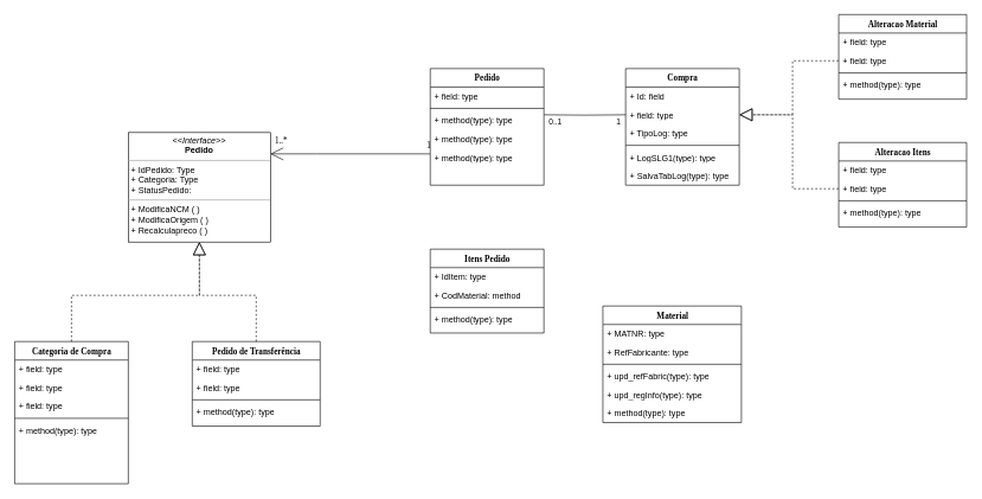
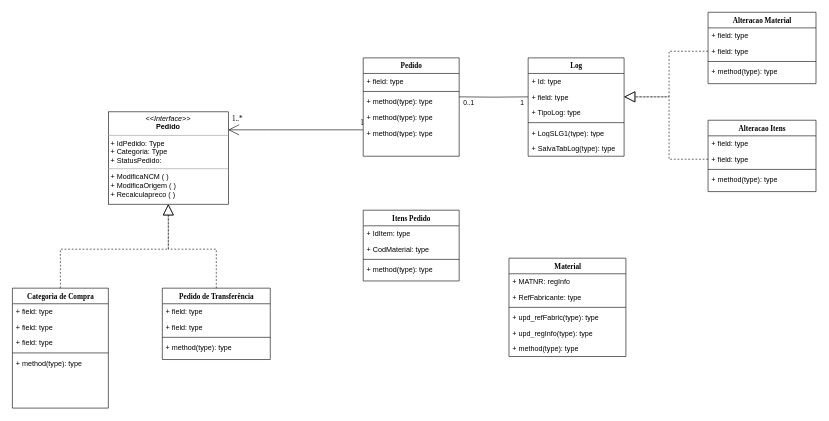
  <mxCell id="0" />
  <mxCell id="1" parent="0" />
  <mxCell id="2" style="edgeStyle=orthogonalEdgeStyle;rounded=0;orthogonalLoop=1;jettySize=auto;html=1;entryX=0.5;entryY=1;entryDx=0;entryDy=0;dashed=1;strokeColor=default;align=center;verticalAlign=middle;fontFamily=Verdana;fontSize=12;fontColor=default;labelBackgroundColor=none;startArrow=none;startFill=0;startSize=8;endArrow=block;endFill=0;endSize=16;" edge="1" parent="1" source="3" target="29"><mxGeometry relative="1" as="geometry" /></mxCell>
  <mxCell id="3" value="Categoria de Compra" style="swimlane;html=1;fontStyle=1;align=center;verticalAlign=top;childLayout=stackLayout;horizontal=1;startSize=26;horizontalStack=0;resizeParent=1;resizeLast=0;collapsible=1;marginBottom=0;swimlaneFillColor=#ffffff;rounded=0;shadow=0;comic=0;labelBackgroundColor=none;strokeWidth=1;fillColor=none;fontFamily=Verdana;fontSize=12" parent="1" vertex="1"><mxGeometry x="20" y="480" width="160" height="200" as="geometry" /></mxCell>
  <mxCell id="4" value="+ field: type" style="text;html=1;strokeColor=none;fillColor=none;align=left;verticalAlign=top;spacingLeft=4;spacingRight=4;whiteSpace=wrap;overflow=hidden;rotatable=0;points=[[0,0.5],[1,0.5]];portConstraint=eastwest;" parent="3" vertex="1"><mxGeometry y="26" width="160" height="26" as="geometry" /></mxCell>
  <mxCell id="5" value="+ field: type" style="text;html=1;strokeColor=none;fillColor=none;align=left;verticalAlign=top;spacingLeft=4;spacingRight=4;whiteSpace=wrap;overflow=hidden;rotatable=0;points=[[0,0.5],[1,0.5]];portConstraint=eastwest;" parent="3" vertex="1"><mxGeometry y="52" width="160" height="26" as="geometry" /></mxCell>
  <mxCell id="6" value="+ field: type" style="text;html=1;strokeColor=none;fillColor=none;align=left;verticalAlign=top;spacingLeft=4;spacingRight=4;whiteSpace=wrap;overflow=hidden;rotatable=0;points=[[0,0.5],[1,0.5]];portConstraint=eastwest;" parent="3" vertex="1"><mxGeometry y="78" width="160" height="26" as="geometry" /></mxCell>
  <mxCell id="7" value="" style="line;html=1;strokeWidth=1;fillColor=none;align=left;verticalAlign=middle;spacingTop=-1;spacingLeft=3;spacingRight=3;rotatable=0;labelPosition=right;points=[];portConstraint=eastwest;" parent="3" vertex="1"><mxGeometry y="104" width="160" height="8" as="geometry" /></mxCell>
  <mxCell id="8" value="+ method(type): type" style="text;html=1;strokeColor=none;fillColor=none;align=left;verticalAlign=top;spacingLeft=4;spacingRight=4;whiteSpace=wrap;overflow=hidden;rotatable=0;points=[[0,0.5],[1,0.5]];portConstraint=eastwest;" parent="3" vertex="1"><mxGeometry y="112" width="160" height="26" as="geometry" /></mxCell>
  <mxCell id="9" value="Itens Pedido" style="swimlane;html=1;fontStyle=1;align=center;verticalAlign=top;childLayout=stackLayout;horizontal=1;startSize=26;horizontalStack=0;resizeParent=1;resizeLast=0;collapsible=1;marginBottom=0;swimlaneFillColor=#ffffff;rounded=0;shadow=0;comic=0;labelBackgroundColor=none;strokeWidth=1;fillColor=none;fontFamily=Verdana;fontSize=12" parent="1" vertex="1"><mxGeometry x="605" y="350" width="160" height="118" as="geometry" /></mxCell>
  <mxCell id="10" value="+ IdItem: type" style="text;html=1;strokeColor=none;fillColor=none;align=left;verticalAlign=top;spacingLeft=4;spacingRight=4;whiteSpace=wrap;overflow=hidden;rotatable=0;points=[[0,0.5],[1,0.5]];portConstraint=eastwest;" parent="9" vertex="1"><mxGeometry y="26" width="160" height="26" as="geometry" /></mxCell>
- <mxCell id="11" value="+ CodMaterial: method" style="text;html=1;strokeColor=none;fillColor=none;align=left;verticalAlign=top;spacingLeft=4;spacingRight=4;whiteSpace=wrap;overflow=hidden;rotatable=0;points=[[0,0.5],[1,0.5]];portConstraint=eastwest;" parent="9" vertex="1"><mxGeometry y="52" width="160" height="26" as="geometry" /></mxCell>
+ <mxCell id="11" value="+ CodMaterial: type" style="text;html=1;strokeColor=none;fillColor=none;align=left;verticalAlign=top;spacingLeft=4;spacingRight=4;whiteSpace=wrap;overflow=hidden;rotatable=0;points=[[0,0.5],[1,0.5]];portConstraint=eastwest;" parent="9" vertex="1"><mxGeometry y="52" width="160" height="26" as="geometry" /></mxCell>
  <mxCell id="12" value="" style="line;html=1;strokeWidth=1;fillColor=none;align=left;verticalAlign=middle;spacingTop=-1;spacingLeft=3;spacingRight=3;rotatable=0;labelPosition=right;points=[];portConstraint=eastwest;" parent="9" vertex="1"><mxGeometry y="78" width="160" height="8" as="geometry" /></mxCell>
  <mxCell id="13" value="+ method(type): type" style="text;html=1;strokeColor=none;fillColor=none;align=left;verticalAlign=top;spacingLeft=4;spacingRight=4;whiteSpace=wrap;overflow=hidden;rotatable=0;points=[[0,0.5],[1,0.5]];portConstraint=eastwest;" parent="9" vertex="1"><mxGeometry y="86" width="160" height="26" as="geometry" /></mxCell>
  <mxCell id="14" style="edgeStyle=orthogonalEdgeStyle;rounded=0;html=1;labelBackgroundColor=none;startArrow=none;startFill=0;startSize=8;endArrow=open;endFill=0;endSize=16;fontFamily=Verdana;fontSize=12;" parent="1" source="17" target="29" edge="1"><mxGeometry relative="1" as="geometry"><Array as="points"><mxPoint x="445" y="216" /><mxPoint x="445" y="216" /></Array></mxGeometry></mxCell>
  <mxCell id="15" value="1..*" style="text;html=1;resizable=0;points=[];align=center;verticalAlign=middle;labelBackgroundColor=#ffffff;fontSize=12;fontFamily=Verdana" parent="14" vertex="1" connectable="0"><mxGeometry x="0.858" y="2" relative="1" as="geometry"><mxPoint x="-2" y="-22" as="offset" /></mxGeometry></mxCell>
  <mxCell id="16" value="1" style="text;html=1;resizable=0;points=[];align=center;verticalAlign=middle;labelBackgroundColor=#ffffff;fontSize=12;fontFamily=Verdana" parent="14" vertex="1" connectable="0"><mxGeometry x="0.363" y="152" relative="1" as="geometry"><mxPoint x="150" y="-164" as="offset" /></mxGeometry></mxCell>
  <mxCell id="17" value="Pedido" style="swimlane;html=1;fontStyle=1;align=center;verticalAlign=top;childLayout=stackLayout;horizontal=1;startSize=26;horizontalStack=0;resizeParent=1;resizeLast=0;collapsible=1;marginBottom=0;swimlaneFillColor=#ffffff;rounded=0;shadow=0;comic=0;labelBackgroundColor=none;strokeWidth=1;fillColor=none;fontFamily=Verdana;fontSize=12" parent="1" vertex="1"><mxGeometry x="605" y="96" width="160" height="164" as="geometry" /></mxCell>
  <mxCell id="18" value="+ field: type" style="text;html=1;strokeColor=none;fillColor=none;align=left;verticalAlign=top;spacingLeft=4;spacingRight=4;whiteSpace=wrap;overflow=hidden;rotatable=0;points=[[0,0.5],[1,0.5]];portConstraint=eastwest;" parent="17" vertex="1"><mxGeometry y="26" width="160" height="26" as="geometry" /></mxCell>
  <mxCell id="19" value="" style="line;html=1;strokeWidth=1;fillColor=none;align=left;verticalAlign=middle;spacingTop=-1;spacingLeft=3;spacingRight=3;rotatable=0;labelPosition=right;points=[];portConstraint=eastwest;" parent="17" vertex="1"><mxGeometry y="52" width="160" height="8" as="geometry" /></mxCell>
  <mxCell id="20" value="+ method(type): type" style="text;html=1;strokeColor=none;fillColor=none;align=left;verticalAlign=top;spacingLeft=4;spacingRight=4;whiteSpace=wrap;overflow=hidden;rotatable=0;points=[[0,0.5],[1,0.5]];portConstraint=eastwest;" parent="17" vertex="1"><mxGeometry y="60" width="160" height="26" as="geometry" /></mxCell>
  <mxCell id="21" value="+ method(type): type" style="text;html=1;strokeColor=none;fillColor=none;align=left;verticalAlign=top;spacingLeft=4;spacingRight=4;whiteSpace=wrap;overflow=hidden;rotatable=0;points=[[0,0.5],[1,0.5]];portConstraint=eastwest;" parent="17" vertex="1"><mxGeometry y="86" width="160" height="26" as="geometry" /></mxCell>
  <mxCell id="22" value="+ method(type): type" style="text;html=1;strokeColor=none;fillColor=none;align=left;verticalAlign=top;spacingLeft=4;spacingRight=4;whiteSpace=wrap;overflow=hidden;rotatable=0;points=[[0,0.5],[1,0.5]];portConstraint=eastwest;" parent="17" vertex="1"><mxGeometry y="112" width="160" height="26" as="geometry" /></mxCell>
  <mxCell id="23" style="edgeStyle=orthogonalEdgeStyle;rounded=0;orthogonalLoop=1;jettySize=auto;html=1;entryX=0.5;entryY=1;entryDx=0;entryDy=0;dashed=1;strokeColor=default;align=center;verticalAlign=middle;fontFamily=Verdana;fontSize=12;fontColor=default;labelBackgroundColor=none;startArrow=none;startFill=0;startSize=8;endArrow=block;endFill=0;endSize=16;" edge="1" parent="1" source="24" target="29"><mxGeometry relative="1" as="geometry" /></mxCell>
  <mxCell id="24" value="Pedido de Transferência" style="swimlane;html=1;fontStyle=1;align=center;verticalAlign=top;childLayout=stackLayout;horizontal=1;startSize=26;horizontalStack=0;resizeParent=1;resizeLast=0;collapsible=1;marginBottom=0;swimlaneFillColor=#ffffff;rounded=0;shadow=0;comic=0;labelBackgroundColor=none;strokeWidth=1;fillColor=none;fontFamily=Verdana;fontSize=12" parent="1" vertex="1"><mxGeometry x="270" y="480" width="180" height="119" as="geometry" /></mxCell>
  <mxCell id="25" value="+ field: type" style="text;html=1;strokeColor=none;fillColor=none;align=left;verticalAlign=top;spacingLeft=4;spacingRight=4;whiteSpace=wrap;overflow=hidden;rotatable=0;points=[[0,0.5],[1,0.5]];portConstraint=eastwest;" parent="24" vertex="1"><mxGeometry y="26" width="180" height="26" as="geometry" /></mxCell>
  <mxCell id="26" value="+ field: type" style="text;html=1;strokeColor=none;fillColor=none;align=left;verticalAlign=top;spacingLeft=4;spacingRight=4;whiteSpace=wrap;overflow=hidden;rotatable=0;points=[[0,0.5],[1,0.5]];portConstraint=eastwest;" parent="24" vertex="1"><mxGeometry y="52" width="180" height="26" as="geometry" /></mxCell>
  <mxCell id="27" value="" style="line;html=1;strokeWidth=1;fillColor=none;align=left;verticalAlign=middle;spacingTop=-1;spacingLeft=3;spacingRight=3;rotatable=0;labelPosition=right;points=[];portConstraint=eastwest;" parent="24" vertex="1"><mxGeometry y="78" width="180" height="8" as="geometry" /></mxCell>
  <mxCell id="28" value="+ method(type): type" style="text;html=1;strokeColor=none;fillColor=none;align=left;verticalAlign=top;spacingLeft=4;spacingRight=4;whiteSpace=wrap;overflow=hidden;rotatable=0;points=[[0,0.5],[1,0.5]];portConstraint=eastwest;" parent="24" vertex="1"><mxGeometry y="86" width="180" height="26" as="geometry" /></mxCell>
  <mxCell id="29" value="&lt;p style=&quot;margin:0px;margin-top:4px;text-align:center;&quot;&gt;&lt;i&gt;&amp;lt;&amp;lt;Interface&amp;gt;&amp;gt;&lt;/i&gt;&lt;br&gt;&lt;b&gt;Pedido&lt;/b&gt;&lt;/p&gt;&lt;hr size=&quot;1&quot;&gt;&lt;p style=&quot;margin:0px;margin-left:4px;&quot;&gt;+ IdPedido: Type&lt;br&gt;+ Categoria: Type&lt;/p&gt;&lt;p style=&quot;margin:0px;margin-left:4px;&quot;&gt;+ StatusPedido:&amp;nbsp;&lt;/p&gt;&lt;hr size=&quot;1&quot;&gt;&lt;p style=&quot;margin:0px;margin-left:4px;&quot;&gt;+ ModificaNCM ( )&lt;br&gt;+ ModificaOrigem ( )&lt;/p&gt;&lt;p style=&quot;margin:0px;margin-left:4px;&quot;&gt;+ Recalculapreco ( )&lt;/p&gt;" style="verticalAlign=top;align=left;overflow=fill;fontSize=12;fontFamily=Helvetica;html=1;rounded=0;shadow=0;comic=0;labelBackgroundColor=none;strokeWidth=1" parent="1" vertex="1"><mxGeometry x="180" y="186" width="200" height="154" as="geometry" /></mxCell>
- <mxCell id="30" value="Compra" style="swimlane;html=1;fontStyle=1;align=center;verticalAlign=top;childLayout=stackLayout;horizontal=1;startSize=26;horizontalStack=0;resizeParent=1;resizeLast=0;collapsible=1;marginBottom=0;swimlaneFillColor=#ffffff;rounded=0;shadow=0;comic=0;labelBackgroundColor=none;strokeWidth=1;fillColor=none;fontFamily=Verdana;fontSize=12" vertex="1" parent="1"><mxGeometry x="880" y="96" width="160" height="164" as="geometry"><mxRectangle x="940" y="136" width="60" height="30" as="alternateBounds" /></mxGeometry></mxCell>
- <mxCell id="31" value="+ Id: field" style="text;html=1;strokeColor=none;fillColor=none;align=left;verticalAlign=top;spacingLeft=4;spacingRight=4;whiteSpace=wrap;overflow=hidden;rotatable=0;points=[[0,0.5],[1,0.5]];portConstraint=eastwest;" vertex="1" parent="30"><mxGeometry y="26" width="160" height="26" as="geometry" /></mxCell>
+ <mxCell id="30" value="Log" style="swimlane;html=1;fontStyle=1;align=center;verticalAlign=top;childLayout=stackLayout;horizontal=1;startSize=26;horizontalStack=0;resizeParent=1;resizeLast=0;collapsible=1;marginBottom=0;swimlaneFillColor=#ffffff;rounded=0;shadow=0;comic=0;labelBackgroundColor=none;strokeWidth=1;fillColor=none;fontFamily=Verdana;fontSize=12" vertex="1" parent="1"><mxGeometry x="880" y="96" width="160" height="164" as="geometry"><mxRectangle x="940" y="136" width="60" height="30" as="alternateBounds" /></mxGeometry></mxCell>
+ <mxCell id="31" value="+ Id: type" style="text;html=1;strokeColor=none;fillColor=none;align=left;verticalAlign=top;spacingLeft=4;spacingRight=4;whiteSpace=wrap;overflow=hidden;rotatable=0;points=[[0,0.5],[1,0.5]];portConstraint=eastwest;" vertex="1" parent="30"><mxGeometry y="26" width="160" height="26" as="geometry" /></mxCell>
  <mxCell id="32" value="+ field: type" style="text;html=1;strokeColor=none;fillColor=none;align=left;verticalAlign=top;spacingLeft=4;spacingRight=4;whiteSpace=wrap;overflow=hidden;rotatable=0;points=[[0,0.5],[1,0.5]];portConstraint=eastwest;" vertex="1" parent="30"><mxGeometry y="52" width="160" height="26" as="geometry" /></mxCell>
  <mxCell id="33" value="+ TipoLog: type" style="text;html=1;strokeColor=none;fillColor=none;align=left;verticalAlign=top;spacingLeft=4;spacingRight=4;whiteSpace=wrap;overflow=hidden;rotatable=0;points=[[0,0.5],[1,0.5]];portConstraint=eastwest;" vertex="1" parent="30"><mxGeometry y="78" width="160" height="26" as="geometry" /></mxCell>
  <mxCell id="34" value="" style="line;html=1;strokeWidth=1;fillColor=none;align=left;verticalAlign=middle;spacingTop=-1;spacingLeft=3;spacingRight=3;rotatable=0;labelPosition=right;points=[];portConstraint=eastwest;" vertex="1" parent="30"><mxGeometry y="104" width="160" height="8" as="geometry" /></mxCell>
  <mxCell id="35" value="+ LogSLG1(type): type" style="text;html=1;strokeColor=none;fillColor=none;align=left;verticalAlign=top;spacingLeft=4;spacingRight=4;whiteSpace=wrap;overflow=hidden;rotatable=0;points=[[0,0.5],[1,0.5]];portConstraint=eastwest;" vertex="1" parent="30"><mxGeometry y="112" width="160" height="26" as="geometry" /></mxCell>
  <mxCell id="36" value="+ SalvaTabLog(type): type" style="text;html=1;strokeColor=none;fillColor=none;align=left;verticalAlign=top;spacingLeft=4;spacingRight=4;whiteSpace=wrap;overflow=hidden;rotatable=0;points=[[0,0.5],[1,0.5]];portConstraint=eastwest;" vertex="1" parent="30"><mxGeometry y="138" width="160" height="26" as="geometry" /></mxCell>
  <mxCell id="37" style="edgeStyle=orthogonalEdgeStyle;rounded=0;orthogonalLoop=1;jettySize=auto;html=1;endArrow=none;endFill=0;" edge="1" parent="1" target="32"><mxGeometry relative="1" as="geometry"><mxPoint x="765" y="161" as="sourcePoint" /></mxGeometry></mxCell>
  <mxCell id="38" value="0..1" style="edgeLabel;html=1;align=center;verticalAlign=middle;resizable=0;points=[];" vertex="1" connectable="0" parent="37"><mxGeometry x="-0.148" y="2" relative="1" as="geometry"><mxPoint x="-34" y="11" as="offset" /></mxGeometry></mxCell>
  <mxCell id="39" value="1" style="edgeLabel;html=1;align=center;verticalAlign=middle;resizable=0;points=[];" vertex="1" connectable="0" parent="37"><mxGeometry x="0.478" y="1" relative="1" as="geometry"><mxPoint x="20" y="10" as="offset" /></mxGeometry></mxCell>
  <mxCell id="40" value="Material" style="swimlane;html=1;fontStyle=1;align=center;verticalAlign=top;childLayout=stackLayout;horizontal=1;startSize=26;horizontalStack=0;resizeParent=1;resizeLast=0;collapsible=1;marginBottom=0;swimlaneFillColor=#ffffff;rounded=0;shadow=0;comic=0;labelBackgroundColor=none;strokeWidth=1;fillColor=none;fontFamily=Verdana;fontSize=12" vertex="1" parent="1"><mxGeometry x="848" y="430" width="195" height="164" as="geometry" /></mxCell>
- <mxCell id="41" value="+ MATNR: type" style="text;html=1;strokeColor=none;fillColor=none;align=left;verticalAlign=top;spacingLeft=4;spacingRight=4;whiteSpace=wrap;overflow=hidden;rotatable=0;points=[[0,0.5],[1,0.5]];portConstraint=eastwest;" vertex="1" parent="40"><mxGeometry y="26" width="195" height="26" as="geometry" /></mxCell>
+ <mxCell id="41" value="+ MATNR: regInfo" style="text;html=1;strokeColor=none;fillColor=none;align=left;verticalAlign=top;spacingLeft=4;spacingRight=4;whiteSpace=wrap;overflow=hidden;rotatable=0;points=[[0,0.5],[1,0.5]];portConstraint=eastwest;" vertex="1" parent="40"><mxGeometry y="26" width="195" height="26" as="geometry" /></mxCell>
  <mxCell id="42" value="+ RefFabricante: type" style="text;html=1;strokeColor=none;fillColor=none;align=left;verticalAlign=top;spacingLeft=4;spacingRight=4;whiteSpace=wrap;overflow=hidden;rotatable=0;points=[[0,0.5],[1,0.5]];portConstraint=eastwest;" vertex="1" parent="40"><mxGeometry y="52" width="195" height="26" as="geometry" /></mxCell>
  <mxCell id="43" value="" style="line;html=1;strokeWidth=1;fillColor=none;align=left;verticalAlign=middle;spacingTop=-1;spacingLeft=3;spacingRight=3;rotatable=0;labelPosition=right;points=[];portConstraint=eastwest;" vertex="1" parent="40"><mxGeometry y="78" width="195" height="8" as="geometry" /></mxCell>
  <mxCell id="44" value="+ upd_refFabric(type): type" style="text;html=1;strokeColor=none;fillColor=none;align=left;verticalAlign=top;spacingLeft=4;spacingRight=4;whiteSpace=wrap;overflow=hidden;rotatable=0;points=[[0,0.5],[1,0.5]];portConstraint=eastwest;" vertex="1" parent="40"><mxGeometry y="86" width="195" height="26" as="geometry" /></mxCell>
  <mxCell id="45" value="+ upd_regInfo(type): type" style="text;html=1;strokeColor=none;fillColor=none;align=left;verticalAlign=top;spacingLeft=4;spacingRight=4;whiteSpace=wrap;overflow=hidden;rotatable=0;points=[[0,0.5],[1,0.5]];portConstraint=eastwest;" vertex="1" parent="40"><mxGeometry y="112" width="195" height="26" as="geometry" /></mxCell>
  <mxCell id="46" value="+ method(type): type" style="text;html=1;strokeColor=none;fillColor=none;align=left;verticalAlign=top;spacingLeft=4;spacingRight=4;whiteSpace=wrap;overflow=hidden;rotatable=0;points=[[0,0.5],[1,0.5]];portConstraint=eastwest;" vertex="1" parent="40"><mxGeometry y="138" width="195" height="26" as="geometry" /></mxCell>
  <mxCell id="47" value="Alteracao Material" style="swimlane;html=1;fontStyle=1;align=center;verticalAlign=top;childLayout=stackLayout;horizontal=1;startSize=26;horizontalStack=0;resizeParent=1;resizeLast=0;collapsible=1;marginBottom=0;swimlaneFillColor=#ffffff;rounded=0;shadow=0;comic=0;labelBackgroundColor=none;strokeWidth=1;fillColor=none;fontFamily=Verdana;fontSize=12" vertex="1" parent="1"><mxGeometry x="1180" y="20" width="180" height="119" as="geometry" /></mxCell>
  <mxCell id="48" value="+ field: type" style="text;html=1;strokeColor=none;fillColor=none;align=left;verticalAlign=top;spacingLeft=4;spacingRight=4;whiteSpace=wrap;overflow=hidden;rotatable=0;points=[[0,0.5],[1,0.5]];portConstraint=eastwest;" vertex="1" parent="47"><mxGeometry y="26" width="180" height="26" as="geometry" /></mxCell>
  <mxCell id="49" value="+ field: type" style="text;html=1;strokeColor=none;fillColor=none;align=left;verticalAlign=top;spacingLeft=4;spacingRight=4;whiteSpace=wrap;overflow=hidden;rotatable=0;points=[[0,0.5],[1,0.5]];portConstraint=eastwest;" vertex="1" parent="47"><mxGeometry y="52" width="180" height="26" as="geometry" /></mxCell>
  <mxCell id="50" value="" style="line;html=1;strokeWidth=1;fillColor=none;align=left;verticalAlign=middle;spacingTop=-1;spacingLeft=3;spacingRight=3;rotatable=0;labelPosition=right;points=[];portConstraint=eastwest;" vertex="1" parent="47"><mxGeometry y="78" width="180" height="8" as="geometry" /></mxCell>
  <mxCell id="51" value="+ method(type): type" style="text;html=1;strokeColor=none;fillColor=none;align=left;verticalAlign=top;spacingLeft=4;spacingRight=4;whiteSpace=wrap;overflow=hidden;rotatable=0;points=[[0,0.5],[1,0.5]];portConstraint=eastwest;" vertex="1" parent="47"><mxGeometry y="86" width="180" height="26" as="geometry" /></mxCell>
  <mxCell id="52" value="Alteracao Itens" style="swimlane;html=1;fontStyle=1;align=center;verticalAlign=top;childLayout=stackLayout;horizontal=1;startSize=26;horizontalStack=0;resizeParent=1;resizeLast=0;collapsible=1;marginBottom=0;swimlaneFillColor=#ffffff;rounded=0;shadow=0;comic=0;labelBackgroundColor=none;strokeWidth=1;fillColor=none;fontFamily=Verdana;fontSize=12" vertex="1" parent="1"><mxGeometry x="1180" y="200" width="180" height="119" as="geometry" /></mxCell>
  <mxCell id="53" value="+ field: type" style="text;html=1;strokeColor=none;fillColor=none;align=left;verticalAlign=top;spacingLeft=4;spacingRight=4;whiteSpace=wrap;overflow=hidden;rotatable=0;points=[[0,0.5],[1,0.5]];portConstraint=eastwest;" vertex="1" parent="52"><mxGeometry y="26" width="180" height="26" as="geometry" /></mxCell>
  <mxCell id="54" value="+ field: type" style="text;html=1;strokeColor=none;fillColor=none;align=left;verticalAlign=top;spacingLeft=4;spacingRight=4;whiteSpace=wrap;overflow=hidden;rotatable=0;points=[[0,0.5],[1,0.5]];portConstraint=eastwest;" vertex="1" parent="52"><mxGeometry y="52" width="180" height="26" as="geometry" /></mxCell>
  <mxCell id="55" value="" style="line;html=1;strokeWidth=1;fillColor=none;align=left;verticalAlign=middle;spacingTop=-1;spacingLeft=3;spacingRight=3;rotatable=0;labelPosition=right;points=[];portConstraint=eastwest;" vertex="1" parent="52"><mxGeometry y="78" width="180" height="8" as="geometry" /></mxCell>
  <mxCell id="56" value="+ method(type): type" style="text;html=1;strokeColor=none;fillColor=none;align=left;verticalAlign=top;spacingLeft=4;spacingRight=4;whiteSpace=wrap;overflow=hidden;rotatable=0;points=[[0,0.5],[1,0.5]];portConstraint=eastwest;" vertex="1" parent="52"><mxGeometry y="86" width="180" height="26" as="geometry" /></mxCell>
  <mxCell id="57" style="edgeStyle=orthogonalEdgeStyle;rounded=0;orthogonalLoop=1;jettySize=auto;html=1;entryX=1;entryY=0.5;entryDx=0;entryDy=0;dashed=1;strokeColor=default;align=center;verticalAlign=middle;fontFamily=Verdana;fontSize=12;fontColor=default;labelBackgroundColor=none;startArrow=none;startFill=0;startSize=8;endArrow=block;endFill=0;endSize=16;" edge="1" parent="1" source="49" target="32"><mxGeometry relative="1" as="geometry" /></mxCell>
  <mxCell id="58" style="edgeStyle=orthogonalEdgeStyle;rounded=0;orthogonalLoop=1;jettySize=auto;html=1;entryX=1;entryY=0.5;entryDx=0;entryDy=0;dashed=1;strokeColor=default;align=center;verticalAlign=middle;fontFamily=Verdana;fontSize=12;fontColor=default;labelBackgroundColor=none;startArrow=none;startFill=0;startSize=8;endArrow=block;endFill=0;endSize=16;" edge="1" parent="1" source="54" target="32"><mxGeometry relative="1" as="geometry" /></mxCell>
